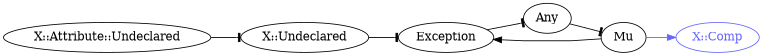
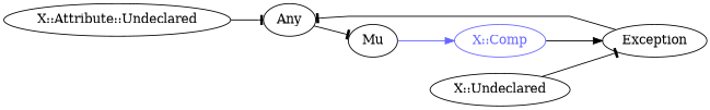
  digraph {
    bgcolor="#FFFFFF"
    fontname="DejaVu Serif"
    rankdir=LR
    splines=polyline
    node [color="#000000" fontcolor="#000000" fontname="DejaVu Serif"]
    edge [arrowhead=tee color="#000000" fontname="DejaVu Serif"]
    "X::Attribute::Undeclared"
    "X::Undeclared"
    Exception
    "X::Comp" [color="#6666FF" fontcolor="#6666FF"]
    Mu
    Any
-   "X::Attribute::Undeclared" -> "X::Undeclared"
+   "X::Attribute::Undeclared" -> Any
    "X::Undeclared" -> Exception
    Exception -> Any
-   Mu -> Exception [arrowhead=normal]
+   "X::Comp" -> Exception [arrowhead=normal]
    Mu -> "X::Comp" [arrowhead=normal color="#6666FF"]
    Any -> Mu
  }
